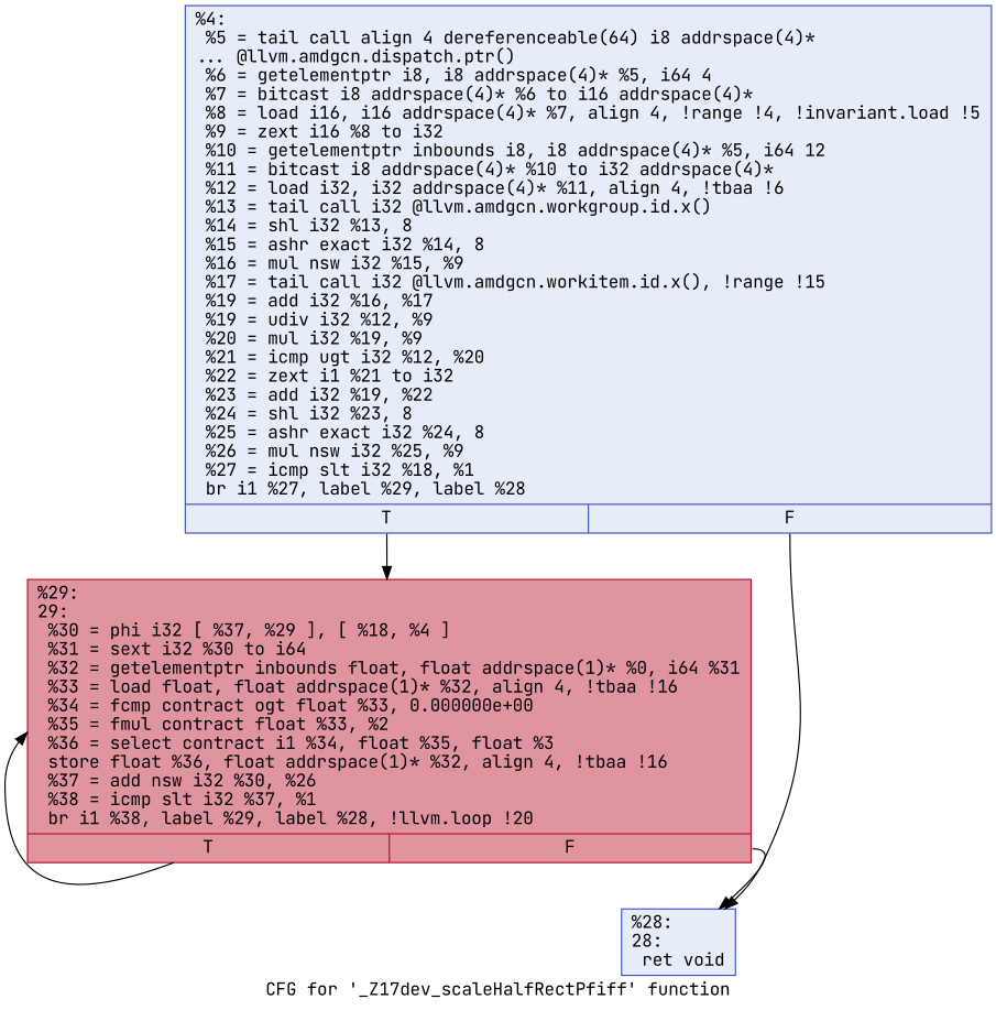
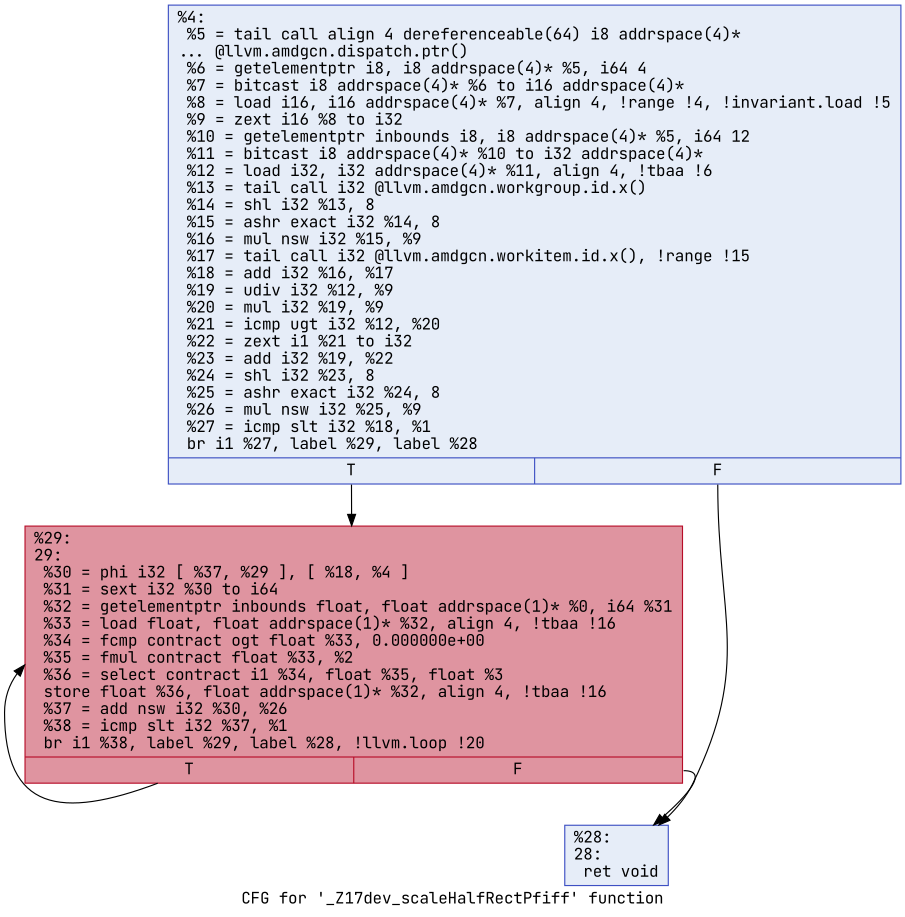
  digraph {
    label="CFG for '_Z17dev_scaleHalfRectPfiff' function"
    fontname="JetBrains Mono"
    node [color="#3d50c3ff" fillcolor="#c7d7f070" shape=record style=filled fontname="JetBrains Mono"]
    edge [tailport=s0 fontname="JetBrains Mono"]
-   n1 [label="{%4:\l  %5 = tail call align 4 dereferenceable(64) i8 addrspace(4)*\l... @llvm.amdgcn.dispatch.ptr()\l  %6 = getelementptr i8, i8 addrspace(4)* %5, i64 4\l  %7 = bitcast i8 addrspace(4)* %6 to i16 addrspace(4)*\l  %8 = load i16, i16 addrspace(4)* %7, align 4, !range !4, !invariant.load !5\l  %9 = zext i16 %8 to i32\l  %10 = getelementptr inbounds i8, i8 addrspace(4)* %5, i64 12\l  %11 = bitcast i8 addrspace(4)* %10 to i32 addrspace(4)*\l  %12 = load i32, i32 addrspace(4)* %11, align 4, !tbaa !6\l  %13 = tail call i32 @llvm.amdgcn.workgroup.id.x()\l  %14 = shl i32 %13, 8\l  %15 = ashr exact i32 %14, 8\l  %16 = mul nsw i32 %15, %9\l  %17 = tail call i32 @llvm.amdgcn.workitem.id.x(), !range !15\l  %19 = add i32 %16, %17\l  %19 = udiv i32 %12, %9\l  %20 = mul i32 %19, %9\l  %21 = icmp ugt i32 %12, %20\l  %22 = zext i1 %21 to i32\l  %23 = add i32 %19, %22\l  %24 = shl i32 %23, 8\l  %25 = ashr exact i32 %24, 8\l  %26 = mul nsw i32 %25, %9\l  %27 = icmp slt i32 %18, %1\l  br i1 %27, label %29, label %28\l|{<s0>T|<s1>F}}"]
+   n1 [label="{%4:\l  %5 = tail call align 4 dereferenceable(64) i8 addrspace(4)*\l... @llvm.amdgcn.dispatch.ptr()\l  %6 = getelementptr i8, i8 addrspace(4)* %5, i64 4\l  %7 = bitcast i8 addrspace(4)* %6 to i16 addrspace(4)*\l  %8 = load i16, i16 addrspace(4)* %7, align 4, !range !4, !invariant.load !5\l  %9 = zext i16 %8 to i32\l  %10 = getelementptr inbounds i8, i8 addrspace(4)* %5, i64 12\l  %11 = bitcast i8 addrspace(4)* %10 to i32 addrspace(4)*\l  %12 = load i32, i32 addrspace(4)* %11, align 4, !tbaa !6\l  %13 = tail call i32 @llvm.amdgcn.workgroup.id.x()\l  %14 = shl i32 %13, 8\l  %15 = ashr exact i32 %14, 8\l  %16 = mul nsw i32 %15, %9\l  %17 = tail call i32 @llvm.amdgcn.workitem.id.x(), !range !15\l  %18 = add i32 %16, %17\l  %19 = udiv i32 %12, %9\l  %20 = mul i32 %19, %9\l  %21 = icmp ugt i32 %12, %20\l  %22 = zext i1 %21 to i32\l  %23 = add i32 %19, %22\l  %24 = shl i32 %23, 8\l  %25 = ashr exact i32 %24, 8\l  %26 = mul nsw i32 %25, %9\l  %27 = icmp slt i32 %18, %1\l  br i1 %27, label %29, label %28\l|{<s0>T|<s1>F}}"]
    n2 [color="#b70d28ff" fillcolor="#b70d2870" label="{%29:\l29:                                               \l  %30 = phi i32 [ %37, %29 ], [ %18, %4 ]\l  %31 = sext i32 %30 to i64\l  %32 = getelementptr inbounds float, float addrspace(1)* %0, i64 %31\l  %33 = load float, float addrspace(1)* %32, align 4, !tbaa !16\l  %34 = fcmp contract ogt float %33, 0.000000e+00\l  %35 = fmul contract float %33, %2\l  %36 = select contract i1 %34, float %35, float %3\l  store float %36, float addrspace(1)* %32, align 4, !tbaa !16\l  %37 = add nsw i32 %30, %26\l  %38 = icmp slt i32 %37, %1\l  br i1 %38, label %29, label %28, !llvm.loop !20\l|{<s0>T|<s1>F}}"]
    n3 [label="{%28:\l28:                                               \l  ret void\l}"]
    n1 -> n2
    n1 -> n3 [tailport=s1]
    n2 -> n2
    n2 -> n3 [tailport=s1]
  }
